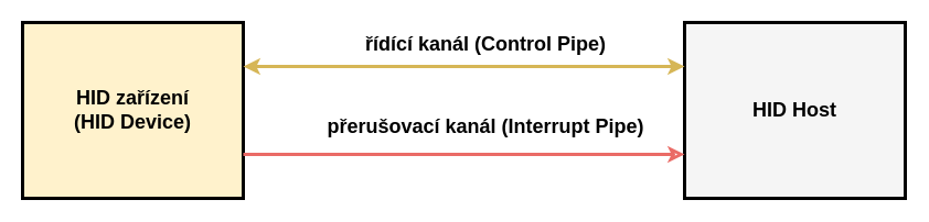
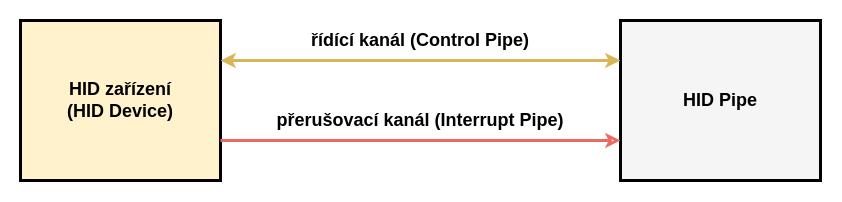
  <mxCell id="0" />
  <mxCell id="1" parent="0" />
  <mxCell id="2" value="&lt;font style=&quot;font-size: 18px; color: rgb(0, 0, 0);&quot;&gt;&lt;b style=&quot;&quot;&gt;HID&amp;nbsp;&lt;/b&gt;&lt;/font&gt;&lt;b style=&quot;background-color: transparent; color: rgb(0, 0, 0); font-size: 18px;&quot;&gt;zařízení&lt;/b&gt;&lt;div&gt;&lt;font style=&quot;font-size: 18px; color: rgb(0, 0, 0);&quot;&gt;&lt;b style=&quot;&quot;&gt;(&lt;/b&gt;&lt;/font&gt;&lt;b style=&quot;color: rgb(0, 0, 0); font-size: 18px; background-color: transparent;&quot;&gt;&lt;b&gt;HID Device&lt;/b&gt;)&lt;/b&gt;&lt;/div&gt;" style="rounded=0;whiteSpace=wrap;html=1;strokeWidth=3;fillColor=#fff2cc;fontColor=#333333;strokeColor=#000000;" parent="1" vertex="1"><mxGeometry x="20" y="20" width="200" height="160" as="geometry" /></mxCell>
- <mxCell id="3" value="&lt;font style=&quot;font-size: 18px; color: rgb(0, 0, 0);&quot;&gt;&lt;b style=&quot;&quot;&gt;HID&amp;nbsp;&lt;/b&gt;&lt;/font&gt;&lt;b style=&quot;color: rgb(0, 0, 0); font-size: 18px; background-color: transparent;&quot;&gt;Host&lt;/b&gt;" style="rounded=0;whiteSpace=wrap;html=1;strokeWidth=3;fillColor=#f5f5f5;fontColor=#333333;strokeColor=#000000;" parent="1" vertex="1"><mxGeometry x="620" y="20" width="200" height="160" as="geometry" /></mxCell>
+ <mxCell id="3" value="&lt;font style=&quot;font-size: 18px; color: rgb(0, 0, 0);&quot;&gt;&lt;b style=&quot;&quot;&gt;HID&amp;nbsp;&lt;/b&gt;&lt;/font&gt;&lt;b style=&quot;color: rgb(0, 0, 0); font-size: 18px; background-color: transparent;&quot;&gt;Pipe&lt;/b&gt;" style="rounded=0;whiteSpace=wrap;html=1;strokeWidth=3;fillColor=#f5f5f5;fontColor=#333333;strokeColor=#000000;" parent="1" vertex="1"><mxGeometry x="620" y="20" width="200" height="160" as="geometry" /></mxCell>
  <mxCell id="4" value="" style="endArrow=classic;html=1;rounded=0;exitX=1;exitY=0.25;exitDx=0;exitDy=0;entryX=0;entryY=0.25;entryDx=0;entryDy=0;strokeWidth=3;fillColor=#fff2cc;strokeColor=#d6b656;startArrow=classic;startFill=1;" parent="1" source="2" target="3" edge="1"><mxGeometry width="50" height="50" relative="1" as="geometry"><mxPoint x="460" y="150" as="sourcePoint" /><mxPoint x="510" y="100" as="targetPoint" /></mxGeometry></mxCell>
  <mxCell id="5" value="" style="endArrow=none;html=1;rounded=0;exitX=0;exitY=0.75;exitDx=0;exitDy=0;entryX=1;entryY=0.75;entryDx=0;entryDy=0;strokeWidth=3;fillColor=#ffe6cc;strokeColor=#EA6B66;startArrow=classic;startFill=0;" parent="1" source="3" target="2" edge="1"><mxGeometry width="50" height="50" relative="1" as="geometry"><mxPoint x="460" y="150" as="sourcePoint" /><mxPoint x="510" y="100" as="targetPoint" /></mxGeometry></mxCell>
- <mxCell id="6" value="&lt;font style=&quot;font-size: 18px; color: rgb(0, 0, 0);&quot;&gt;&lt;b&gt;řídící kanál&amp;nbsp;&lt;/b&gt;&lt;b style=&quot;&quot;&gt;(&lt;/b&gt;&lt;b&gt;Control Pipe&lt;/b&gt;&lt;b style=&quot;&quot;&gt;)&lt;/b&gt;&lt;/font&gt;" style="text;html=1;align=center;verticalAlign=middle;whiteSpace=wrap;rounded=0;" parent="1" vertex="1"><mxGeometry x="290" y="20" width="300" height="40" as="geometry" /></mxCell>
- <mxCell id="7" value="&lt;font style=&quot;font-size: 18px; color: rgb(0, 0, 0);&quot;&gt;&lt;b&gt;přerušovací kanál&amp;nbsp;&lt;/b&gt;&lt;b style=&quot;&quot;&gt;(&lt;/b&gt;&lt;/font&gt;&lt;b style=&quot;font-size: 18px;&quot;&gt;Interrupt Pipe&lt;/b&gt;&lt;span style=&quot;font-size: 18px;&quot;&gt;&lt;b&gt;)&lt;/b&gt;&lt;/span&gt;" style="text;html=1;align=center;verticalAlign=middle;whiteSpace=wrap;rounded=0;" parent="1" vertex="1"><mxGeometry x="290" y="95" width="300" height="40" as="geometry" /></mxCell>
+ <mxCell id="6" value="&lt;font style=&quot;font-size: 18px; color: rgb(0, 0, 0);&quot;&gt;&lt;b&gt;řídící kanál&amp;nbsp;&lt;/b&gt;&lt;b style=&quot;&quot;&gt;(&lt;/b&gt;&lt;b&gt;Control Pipe&lt;/b&gt;&lt;b style=&quot;&quot;&gt;)&lt;/b&gt;&lt;/font&gt;" style="text;html=1;align=center;verticalAlign=middle;whiteSpace=wrap;rounded=0;" parent="1" vertex="1"><mxGeometry x="270" y="20" width="300" height="40" as="geometry" /></mxCell>
+ <mxCell id="7" value="&lt;font style=&quot;font-size: 18px; color: rgb(0, 0, 0);&quot;&gt;&lt;b&gt;přerušovací kanál&amp;nbsp;&lt;/b&gt;&lt;b style=&quot;&quot;&gt;(&lt;/b&gt;&lt;/font&gt;&lt;b style=&quot;font-size: 18px;&quot;&gt;Interrupt Pipe&lt;/b&gt;&lt;span style=&quot;font-size: 18px;&quot;&gt;&lt;b&gt;)&lt;/b&gt;&lt;/span&gt;" style="text;html=1;align=center;verticalAlign=middle;whiteSpace=wrap;rounded=0;" parent="1" vertex="1"><mxGeometry x="270" y="100" width="300" height="40" as="geometry" /></mxCell>
